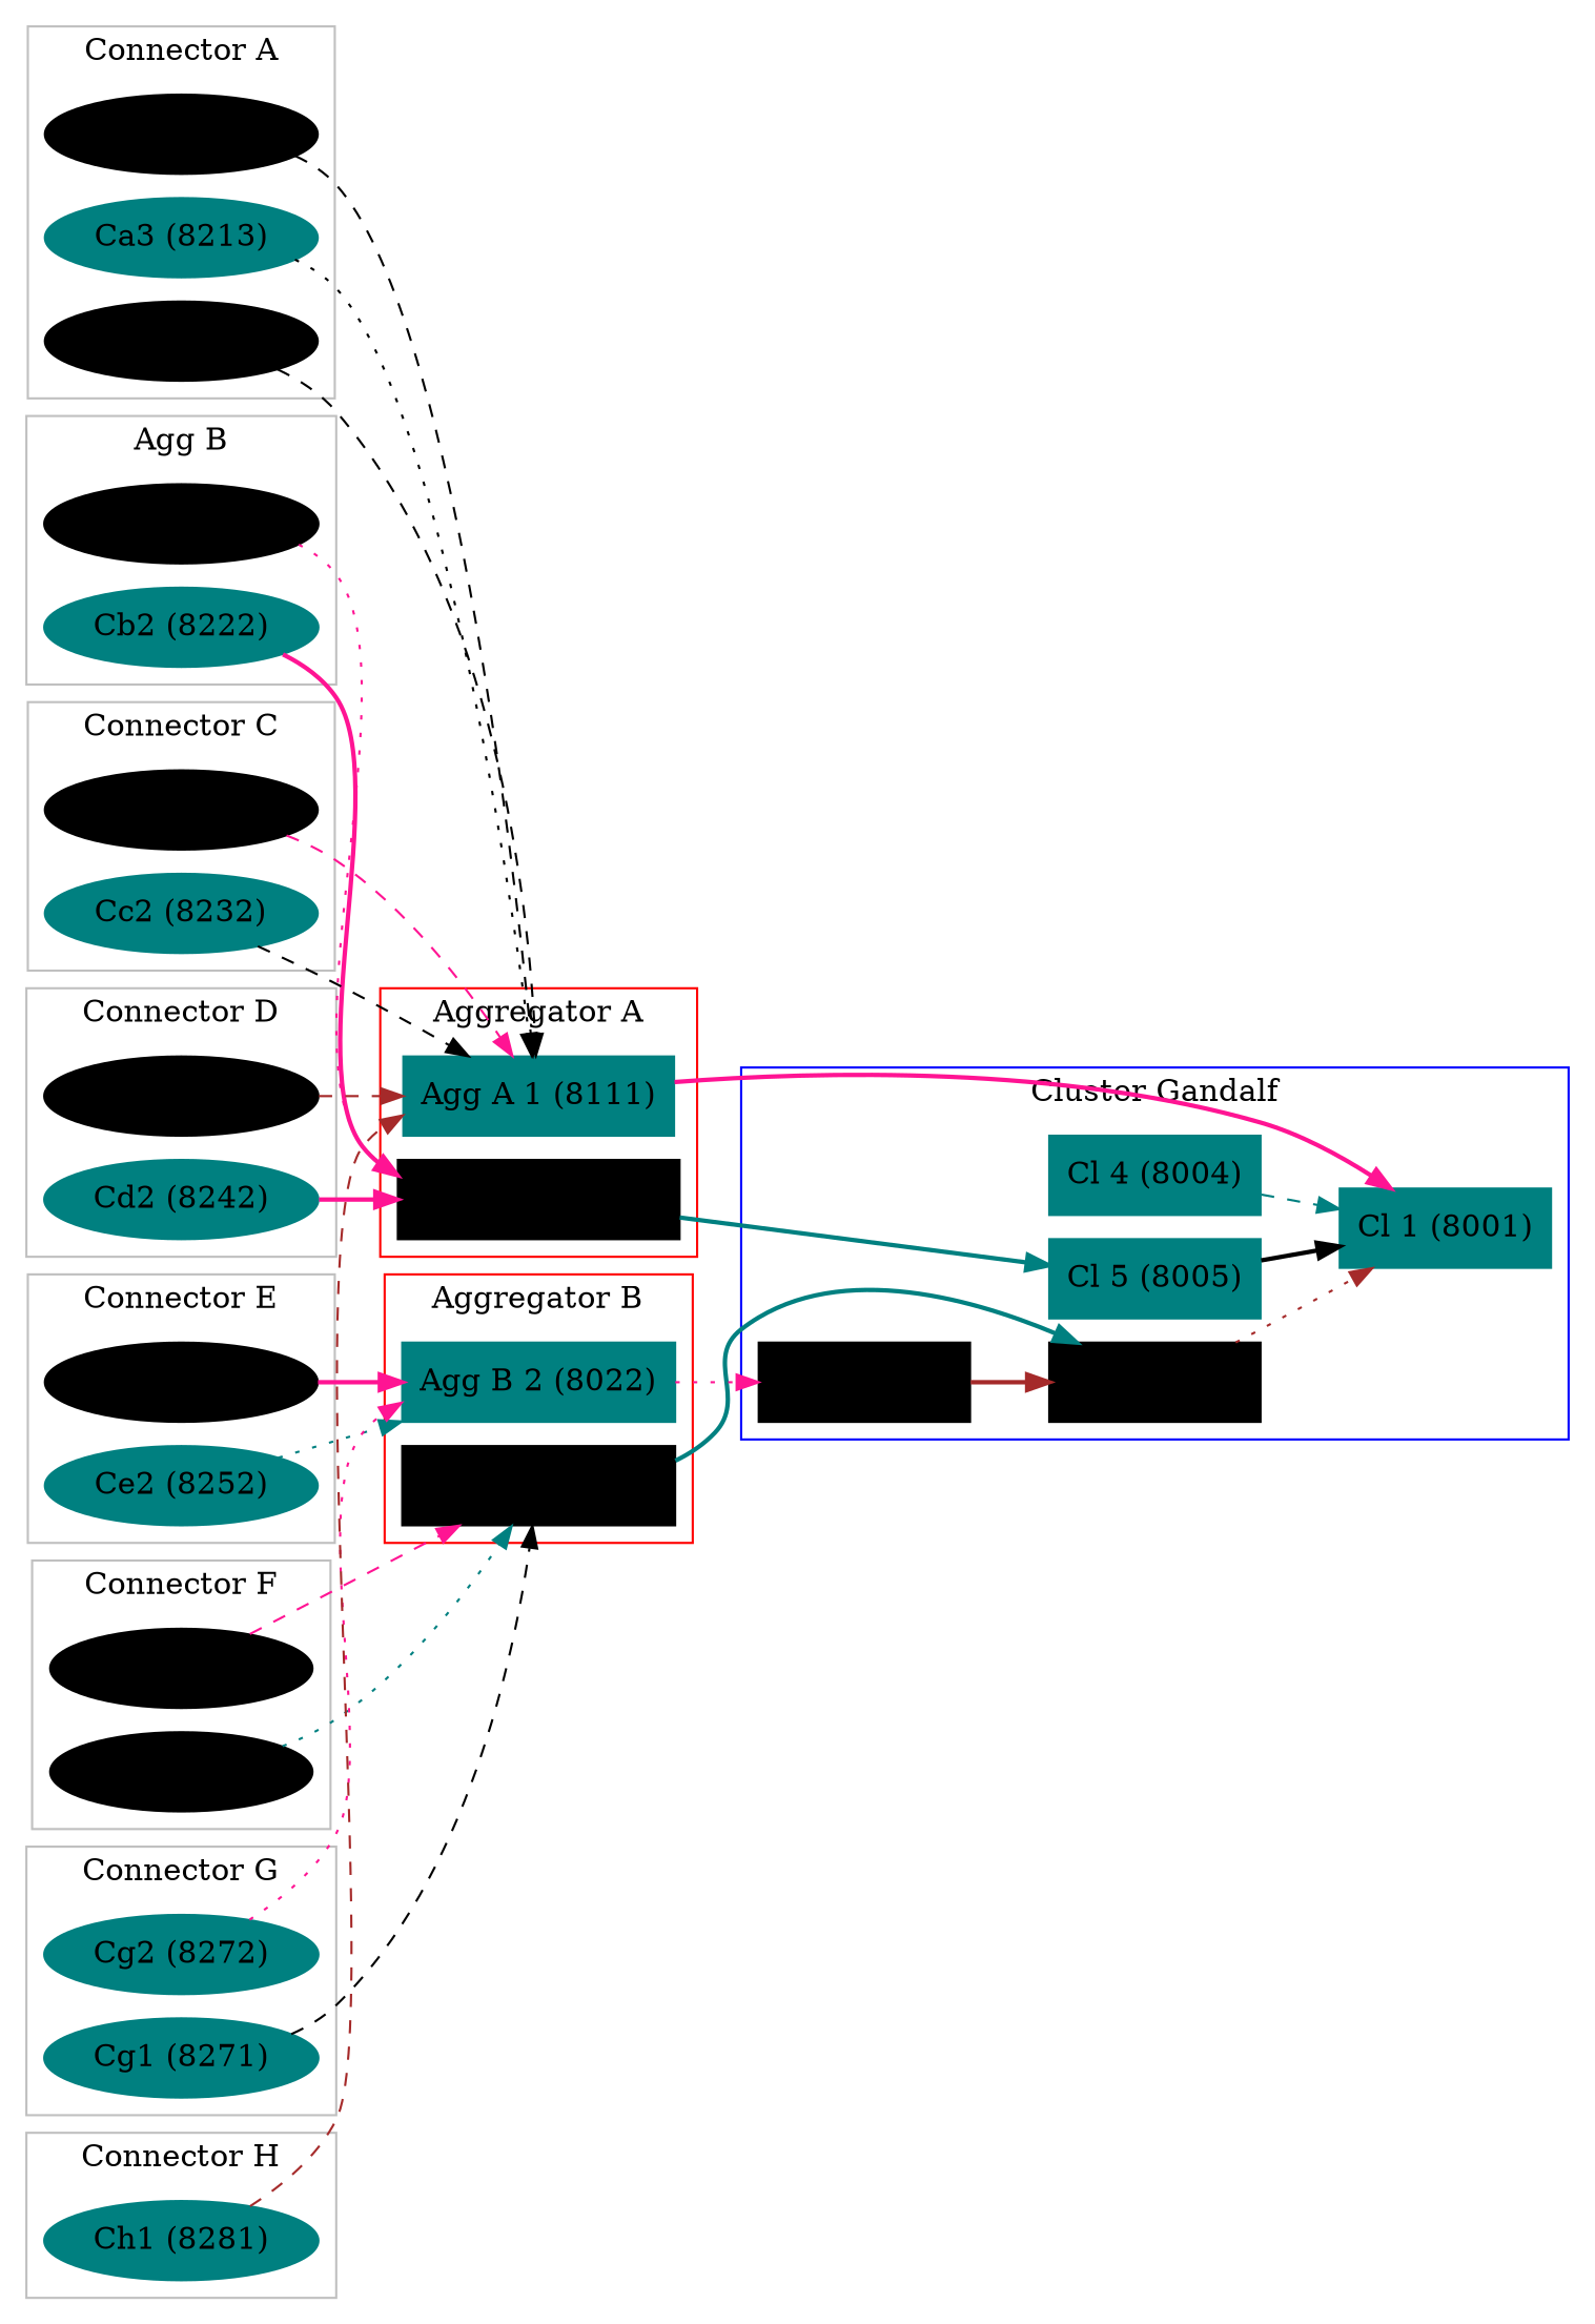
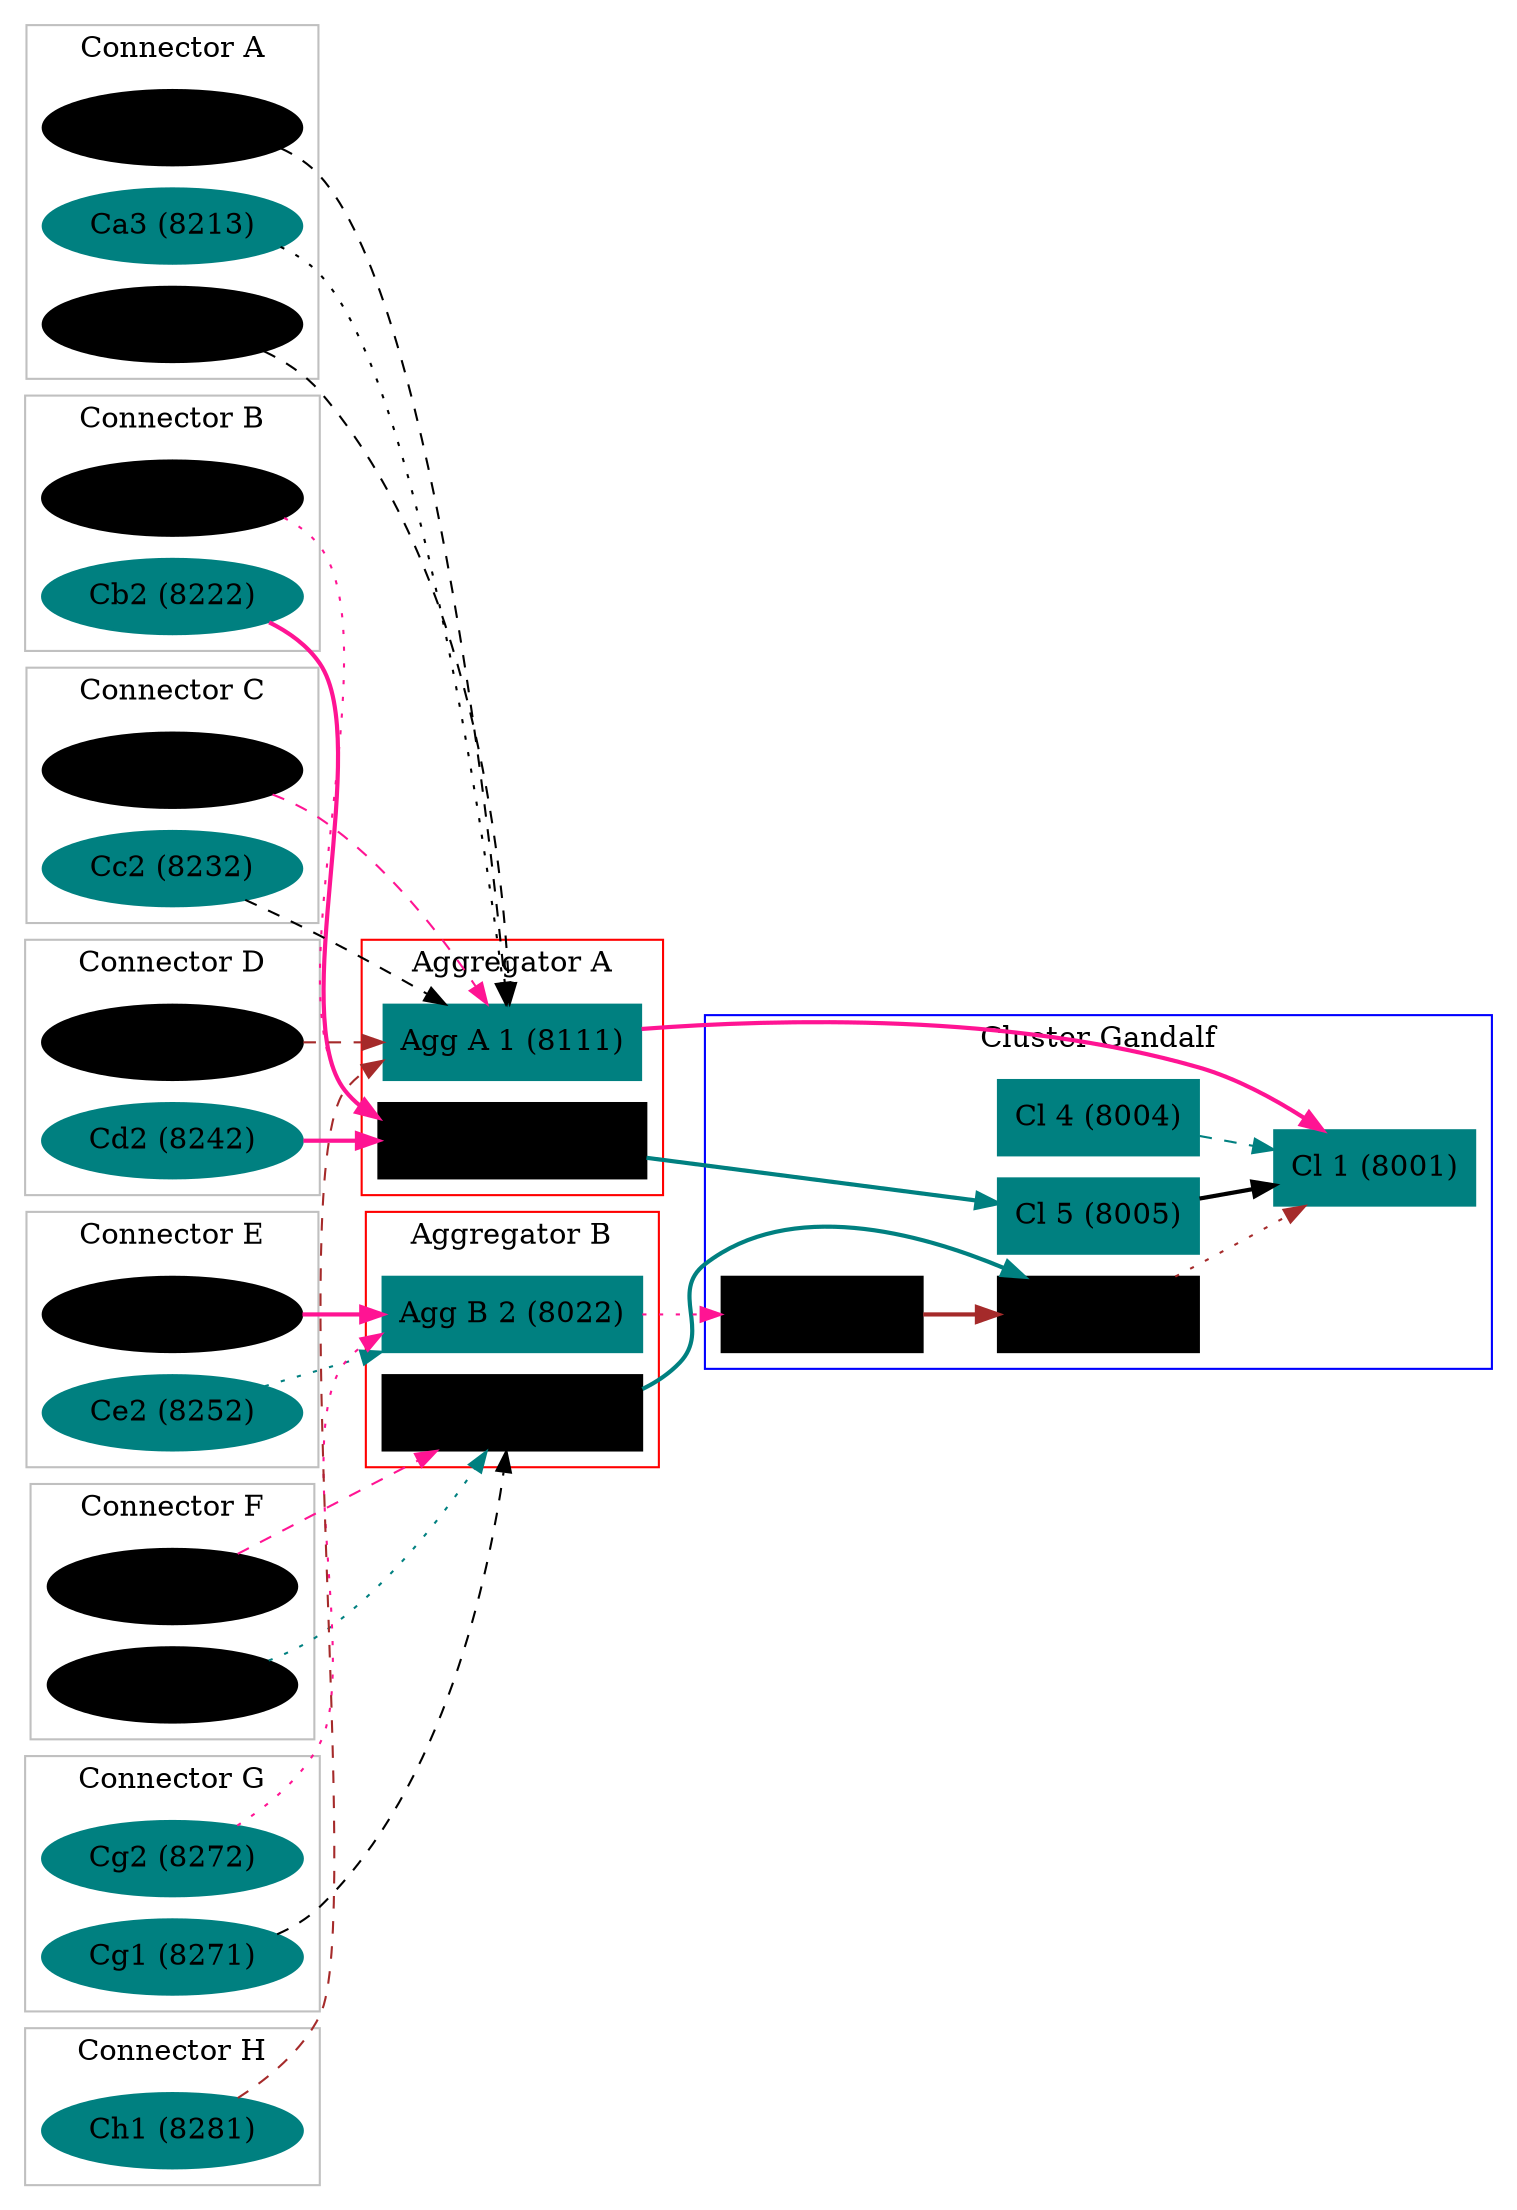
  digraph {
    nodesep=.15
    rankdir=LR
    node [color=teal style=filled]
    edge [style=dashed color=deeppink]
    n1 [label="Cl 1 (8001)" shape=box]
    n2 [color=black label="Cl 2 (8002)" shape=box]
    n3 [color=black label="Cl 3 (8003)" shape=box]
    n4 [label="Cl 4 (8004)" shape=box]
    n5 [label="Cl 5 (8005)" shape=box]
    n6 [label="Agg A 1 (8111)" shape=box]
    n7 [color=black label="Agg A  2 (8112)" shape=box]
    n8 [color=black label="Agg B 1 (8121)" shape=box]
    n9 [label="Agg B 2 (8022)" shape=box]
    n10 [color=black label="Ca1 (8211)"]
    n11 [color=black label="Ca2 (8212)"]
    n12 [label="Ca3 (8213)"]
    n13 [color=black label="Cb1 (8221)"]
    n14 [label="Cb2 (8222)"]
    n15 [color=black label="Cc1 (8231)"]
    n16 [label="Cc2 (8232)"]
    n17 [color=black label="Cd1 (8241)"]
    n18 [label="Cd2 (8242)"]
    n19 [color=black label="Ce1 (8251)"]
    n20 [label="Ce2 (8252)"]
    n21 [color=black label="Cf1 (8261)"]
    n22 [color=black label="Cf2 (8262)"]
    n23 [label="Cg1 (8271)"]
    n24 [label="Cg2 (8272)"]
    n25 [label="Ch1 (8281)"]
    subgraph cluster_1 {
      color=blue
      label="Cluster Gandalf"
      n1
      n2
      n3
      n4
      n5
    }
    subgraph cluster_2 {
      color=white
      subgraph cluster_3 {
        color=red
        label="Aggregator A"
        n6
        n7
      }
      subgraph cluster_4 {
        color=red
        label="Aggregator B"
        n8
        n9
      }
    }
    subgraph cluster_5 {
      color=grey
      label="Connector A"
      n10
      n11
      n12
    }
    subgraph cluster_6 {
      color=grey
-     label="Agg B"
+     label="Connector B"
      n13
      n14
    }
    subgraph cluster_7 {
      color=grey
      label="Connector C"
      n15
      n16
    }
    subgraph cluster_8 {
      color=grey
      label="Connector D"
      n17
      n18
    }
    subgraph cluster_9 {
      color=grey
      label="Connector E"
      n19
      n20
    }
    subgraph cluster_10 {
      color=grey
      label="Connector F"
      n21
      n22
    }
    subgraph cluster_11 {
      color=grey
      label="Connector G"
      n23
      n24
    }
    subgraph cluster_12 {
      color=grey
      label="Connector H"
      n25
    }
    n2 -> n1 [style=dotted color=brown]
    n3 -> n2 [style=bold color=brown]
    n4 -> n1 [color=teal]
    n5 -> n1 [style=bold color=black]
    n6 -> n1 [style=bold]
    n7 -> n5 [color=teal style=bold]
    n8 -> n2 [color=teal style=bold]
    n9 -> n3 [style=dotted]
    n10 -> n6 [color=black]
    n11 -> n6 [color=black]
    n12 -> n6 [color=black style=dotted]
    n13 -> n7 [style=dotted]
    n14 -> n7 [style=bold]
    n15 -> n6
    n16 -> n6 [color=black]
    n17 -> n6 [color=brown]
    n18 -> n7 [style=bold]
    n19 -> n9 [style=bold]
    n20 -> n9 [color=teal style=dotted]
    n21 -> n8
    n22 -> n8 [color=teal style=dotted]
    n23 -> n8 [color=black]
    n24 -> n9 [style=dotted]
    n25 -> n6 [color=brown]
  }
